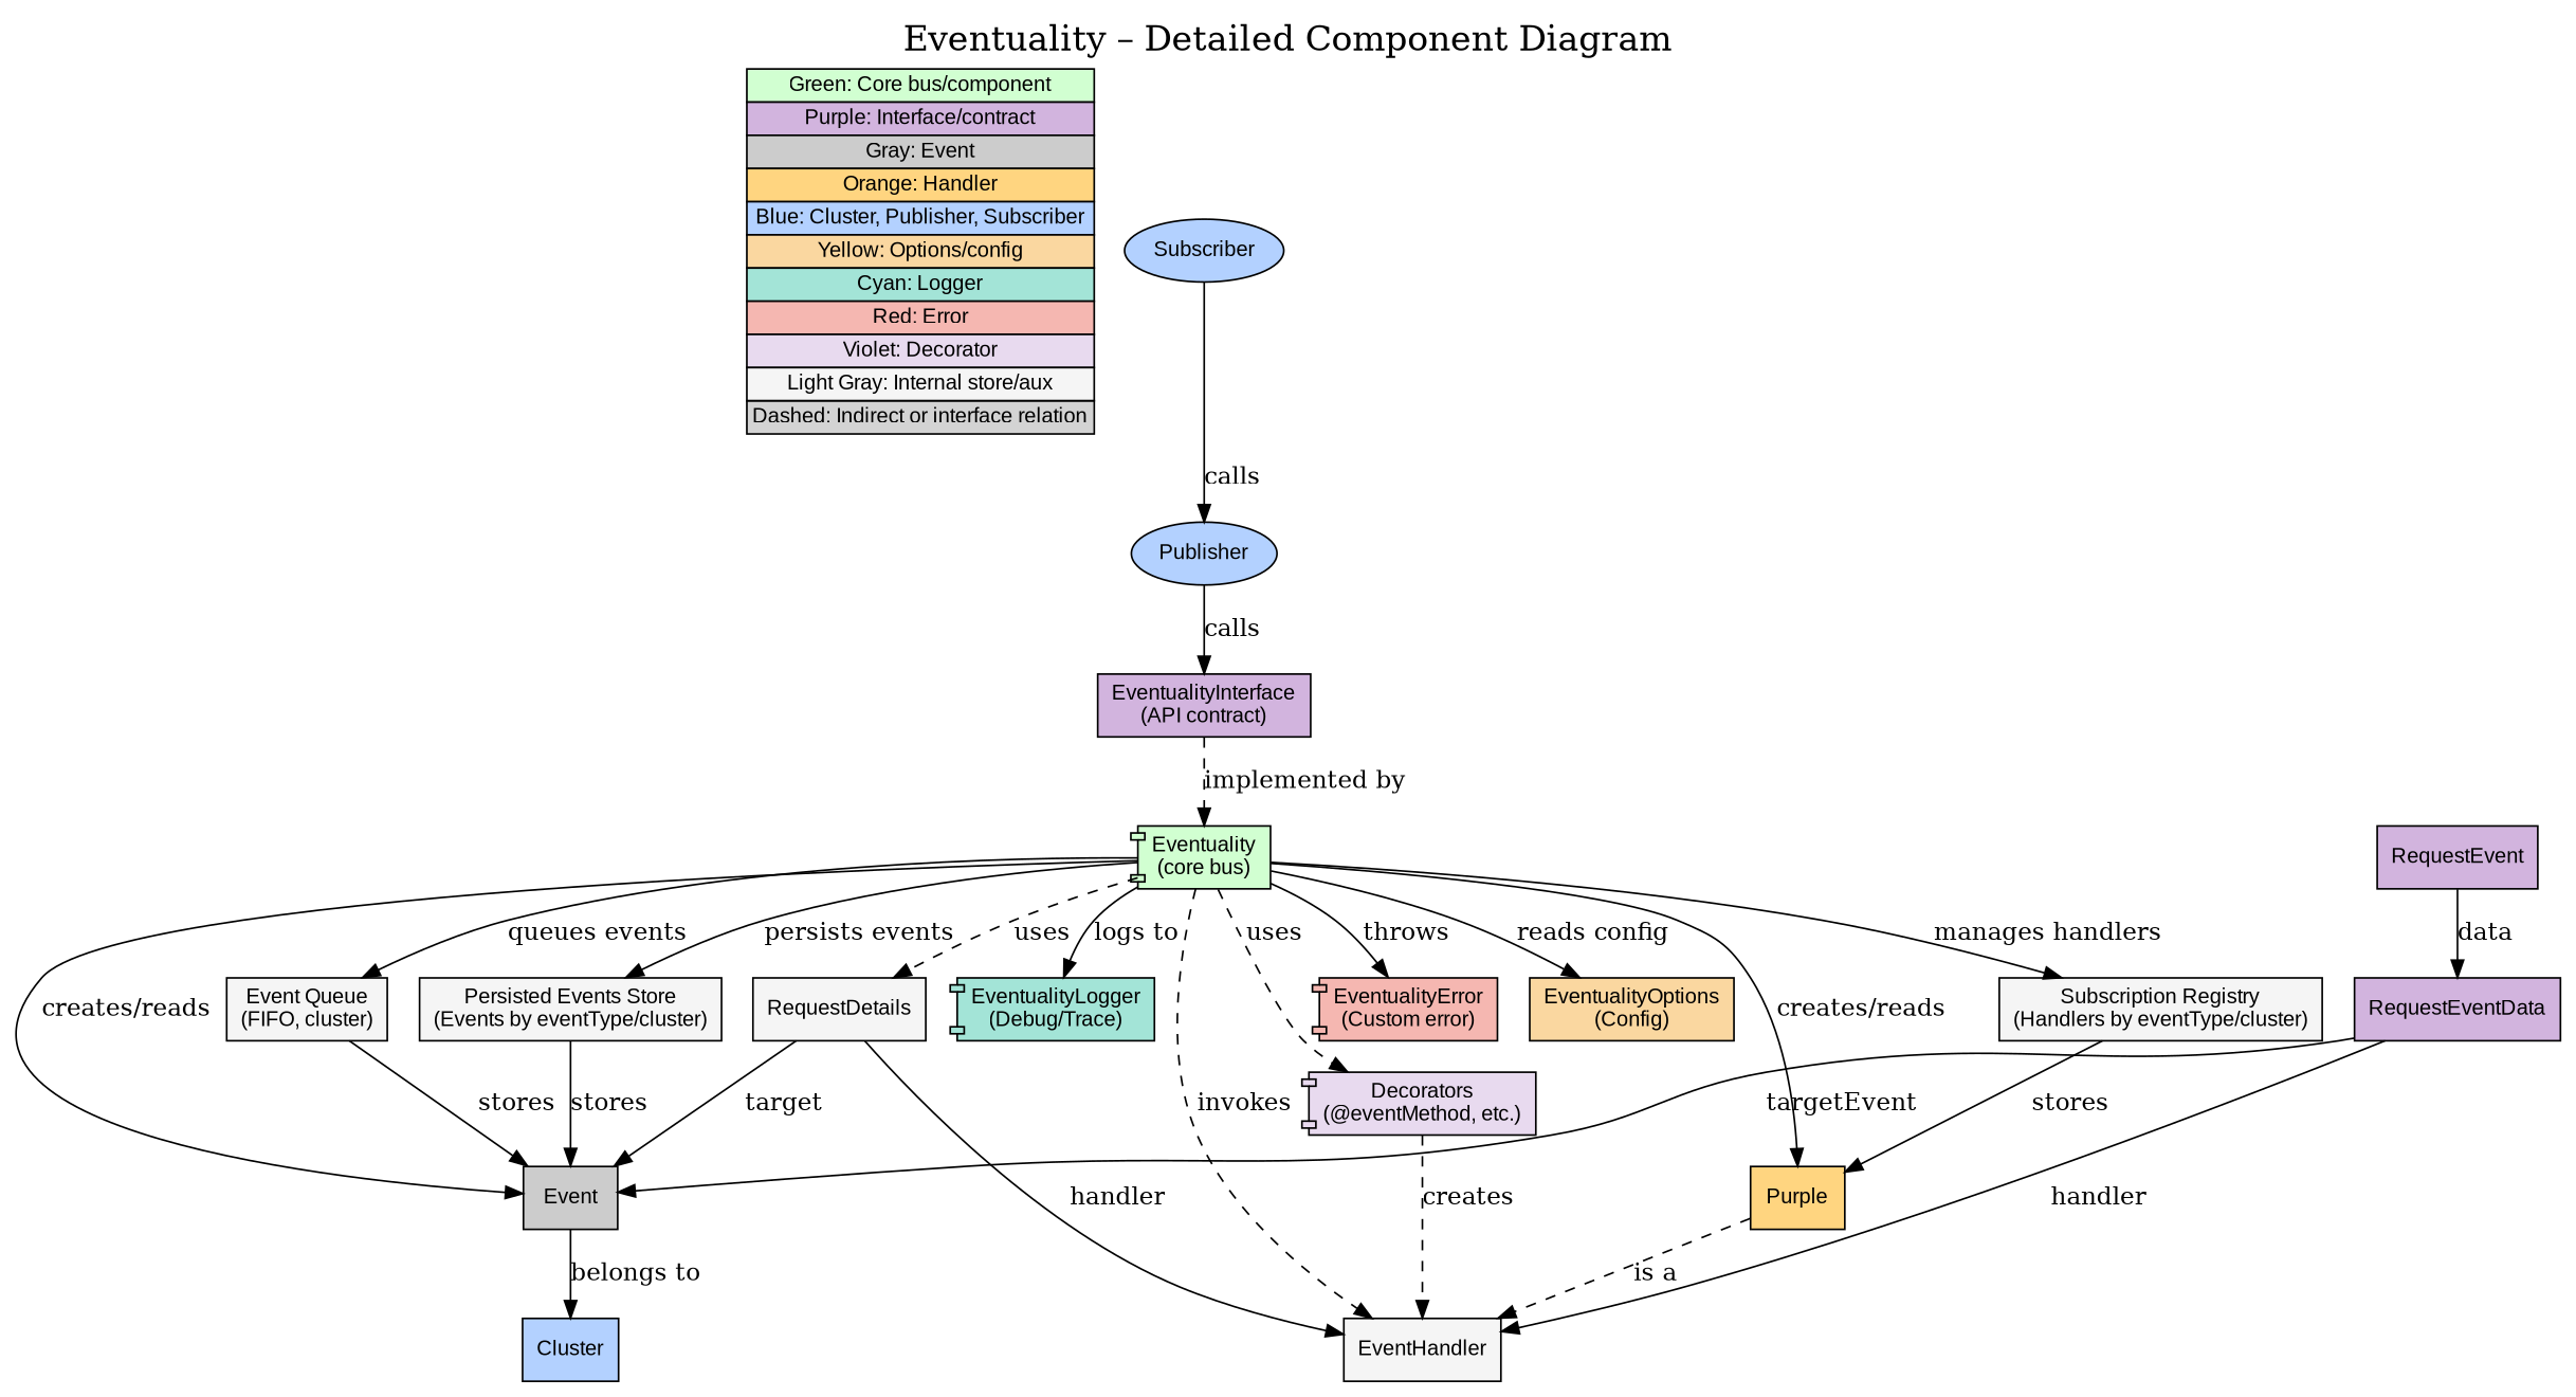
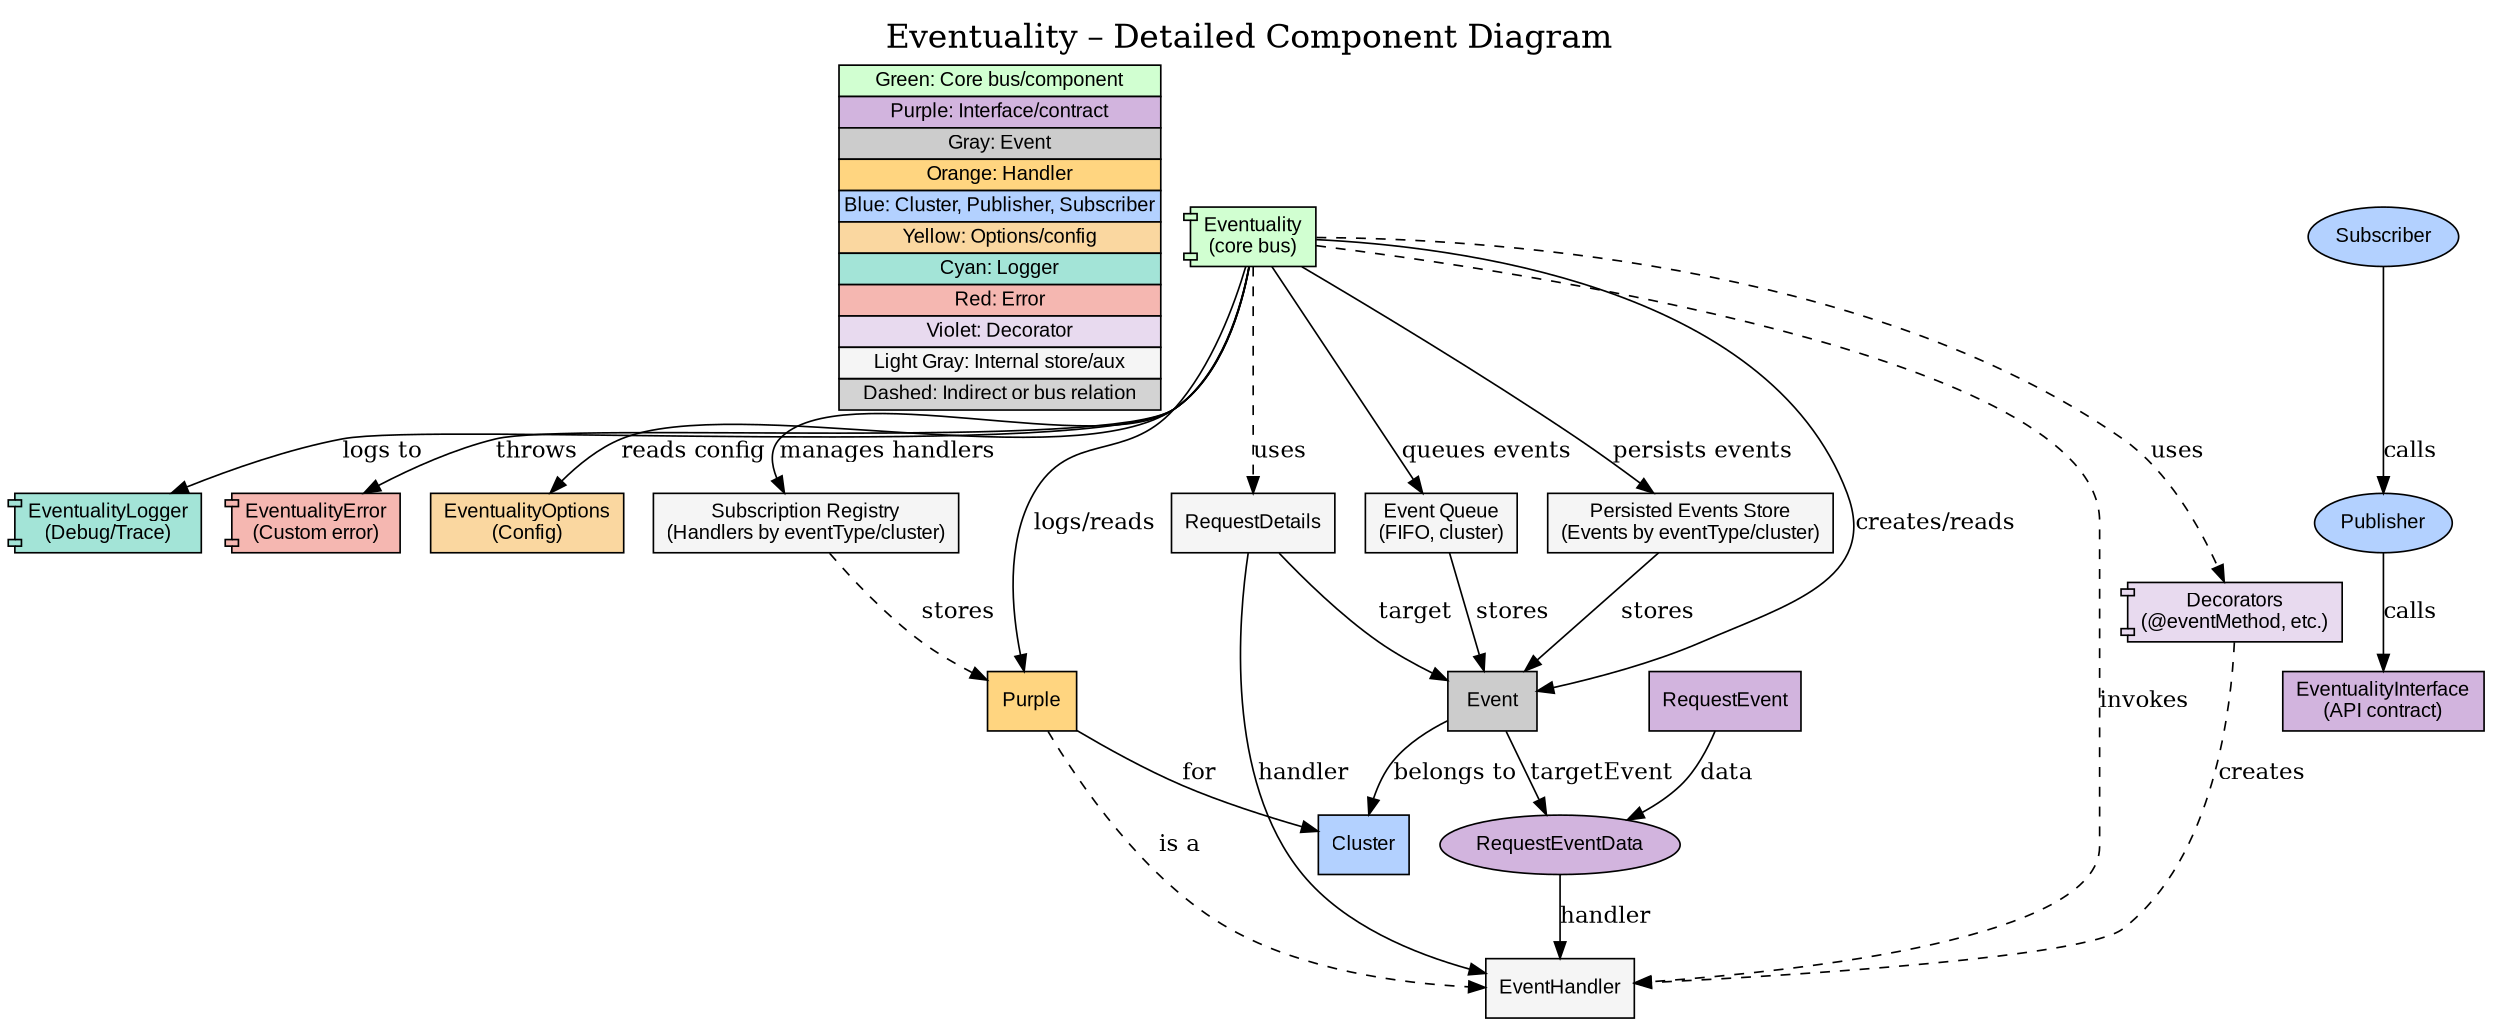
  digraph {
    fontsize=20
    label="Eventuality – Detailed Component Diagram"
    labelloc=top
    rankdir=TB
    node [fontname=Arial fontsize=12 shape=box style=filled fillcolor="#F5F5F5"]
-   n1 [label=<         <TABLE BORDER="0" CELLBORDER="1" CELLSPACING="0" CELLPADDING="2">             <TR><TD BGCOLOR="#D1FFD1">Green: Core bus/component</TD></TR>             <TR><TD BGCOLOR="#D2B4DE">Purple: Interface/contract</TD></TR>             <TR><TD BGCOLOR="#CCCCCC">Gray: Event</TD></TR>             <TR><TD BGCOLOR="#FFD580">Orange: Handler</TD></TR>             <TR><TD BGCOLOR="#B3D1FF">Blue: Cluster, Publisher, Subscriber</TD></TR>             <TR><TD BGCOLOR="#FAD7A0">Yellow: Options/config</TD></TR>             <TR><TD BGCOLOR="#A3E4D7">Cyan: Logger</TD></TR>             <TR><TD BGCOLOR="#F5B7B1">Red: Error</TD></TR>             <TR><TD BGCOLOR="#E8DAEF">Violet: Decorator</TD></TR>             <TR><TD BGCOLOR="#F5F5F5">Light Gray: Internal store/aux</TD></TR>             <TR><TD>Dashed: Indirect or interface relation</TD></TR>         </TABLE>     > margin=0 shape=none fillcolor=""]
+   n1 [label=<         <TABLE BORDER="0" CELLBORDER="1" CELLSPACING="0" CELLPADDING="2">             <TR><TD BGCOLOR="#D1FFD1">Green: Core bus/component</TD></TR>             <TR><TD BGCOLOR="#D2B4DE">Purple: Interface/contract</TD></TR>             <TR><TD BGCOLOR="#CCCCCC">Gray: Event</TD></TR>             <TR><TD BGCOLOR="#FFD580">Orange: Handler</TD></TR>             <TR><TD BGCOLOR="#B3D1FF">Blue: Cluster, Publisher, Subscriber</TD></TR>             <TR><TD BGCOLOR="#FAD7A0">Yellow: Options/config</TD></TR>             <TR><TD BGCOLOR="#A3E4D7">Cyan: Logger</TD></TR>             <TR><TD BGCOLOR="#F5B7B1">Red: Error</TD></TR>             <TR><TD BGCOLOR="#E8DAEF">Violet: Decorator</TD></TR>             <TR><TD BGCOLOR="#F5F5F5">Light Gray: Internal store/aux</TD></TR>             <TR><TD>Dashed: Indirect or bus relation</TD></TR>         </TABLE>     > margin=0 shape=none fillcolor=""]
    n2 [fillcolor="#D1FFD1" label="Eventuality\n(core bus)" shape=component]
    n3 [fillcolor="#A3E4D7" label="EventualityLogger\n(Debug/Trace)" shape=component]
    n4 [fillcolor="#F5B7B1" label="EventualityError\n(Custom error)" shape=component]
    n5 [fillcolor="#FAD7A0" label="EventualityOptions\n(Config)"]
    n6 [label="Event Queue\n(FIFO, cluster)"]
    n7 [label="Subscription Registry\n(Handlers by eventType/cluster)"]
    n8 [label="Persisted Events Store\n(Events by eventType/cluster)"]
    n9 [fillcolor="#E8DAEF" label="Decorators\n(@eventMethod, etc.)" shape=component]
    n10 [fillcolor="#CCCCCC" label=Event]
    n11 [fillcolor="#FFD580" label=Purple]
    n12 [label=RequestDetails]
    n13 [label=EventHandler]
    n14 [fillcolor="#B3D1FF" label=Cluster]
    n15 [fillcolor="#D2B4DE" label="EventualityInterface\n(API contract)"]
    n16 [fillcolor="#D2B4DE" label=RequestEvent]
-   n17 [fillcolor="#D2B4DE" label=RequestEventData]
+   n17 [fillcolor="#D2B4DE" label=RequestEventData shape=ellipse]
    n18 [fillcolor="#B3D1FF" label=Publisher shape=ellipse]
    n19 [fillcolor="#B3D1FF" label=Subscriber shape=ellipse]
    subgraph sub_1 {
      rank=min
      n1
    }
    n2 -> n3 [label="logs to"]
    n2 -> n4 [label=throws]
    n2 -> n5 [label="reads config"]
    n2 -> n6 [label="queues events"]
    n2 -> n7 [label="manages handlers"]
    n2 -> n8 [label="persists events"]
    n2 -> n9 [label=uses style=dashed]
    n2 -> n10 [label="creates/reads"]
-   n2 -> n11 [label="creates/reads"]
+   n2 -> n11 [label="logs/reads"]
    n2 -> n12 [label=uses style=dashed]
    n2 -> n13 [label=invokes style=dashed]
    n6 -> n10 [label=stores]
-   n7 -> n11 [label=stores]
+   n7 -> n11 [label=stores style=dashed]
    n8 -> n10 [label=stores]
    n9 -> n13 [label=creates style=dashed]
    n10 -> n14 [label="belongs to"]
    n11 -> n13 [label="is a" style=dashed]
+   n11 -> n14 [label=for]
    n12 -> n10 [label=target]
    n12 -> n13 [label=handler]
-   n15 -> n2 [label="implemented by" style=dashed]
    n16 -> n17 [label=data]
-   n17 -> n10 [label=targetEvent]
+   n10 -> n17 [label=targetEvent]
    n17 -> n13 [label=handler]
    n18 -> n15 [label=calls]
    n19 -> n18 [label=calls]
  }
